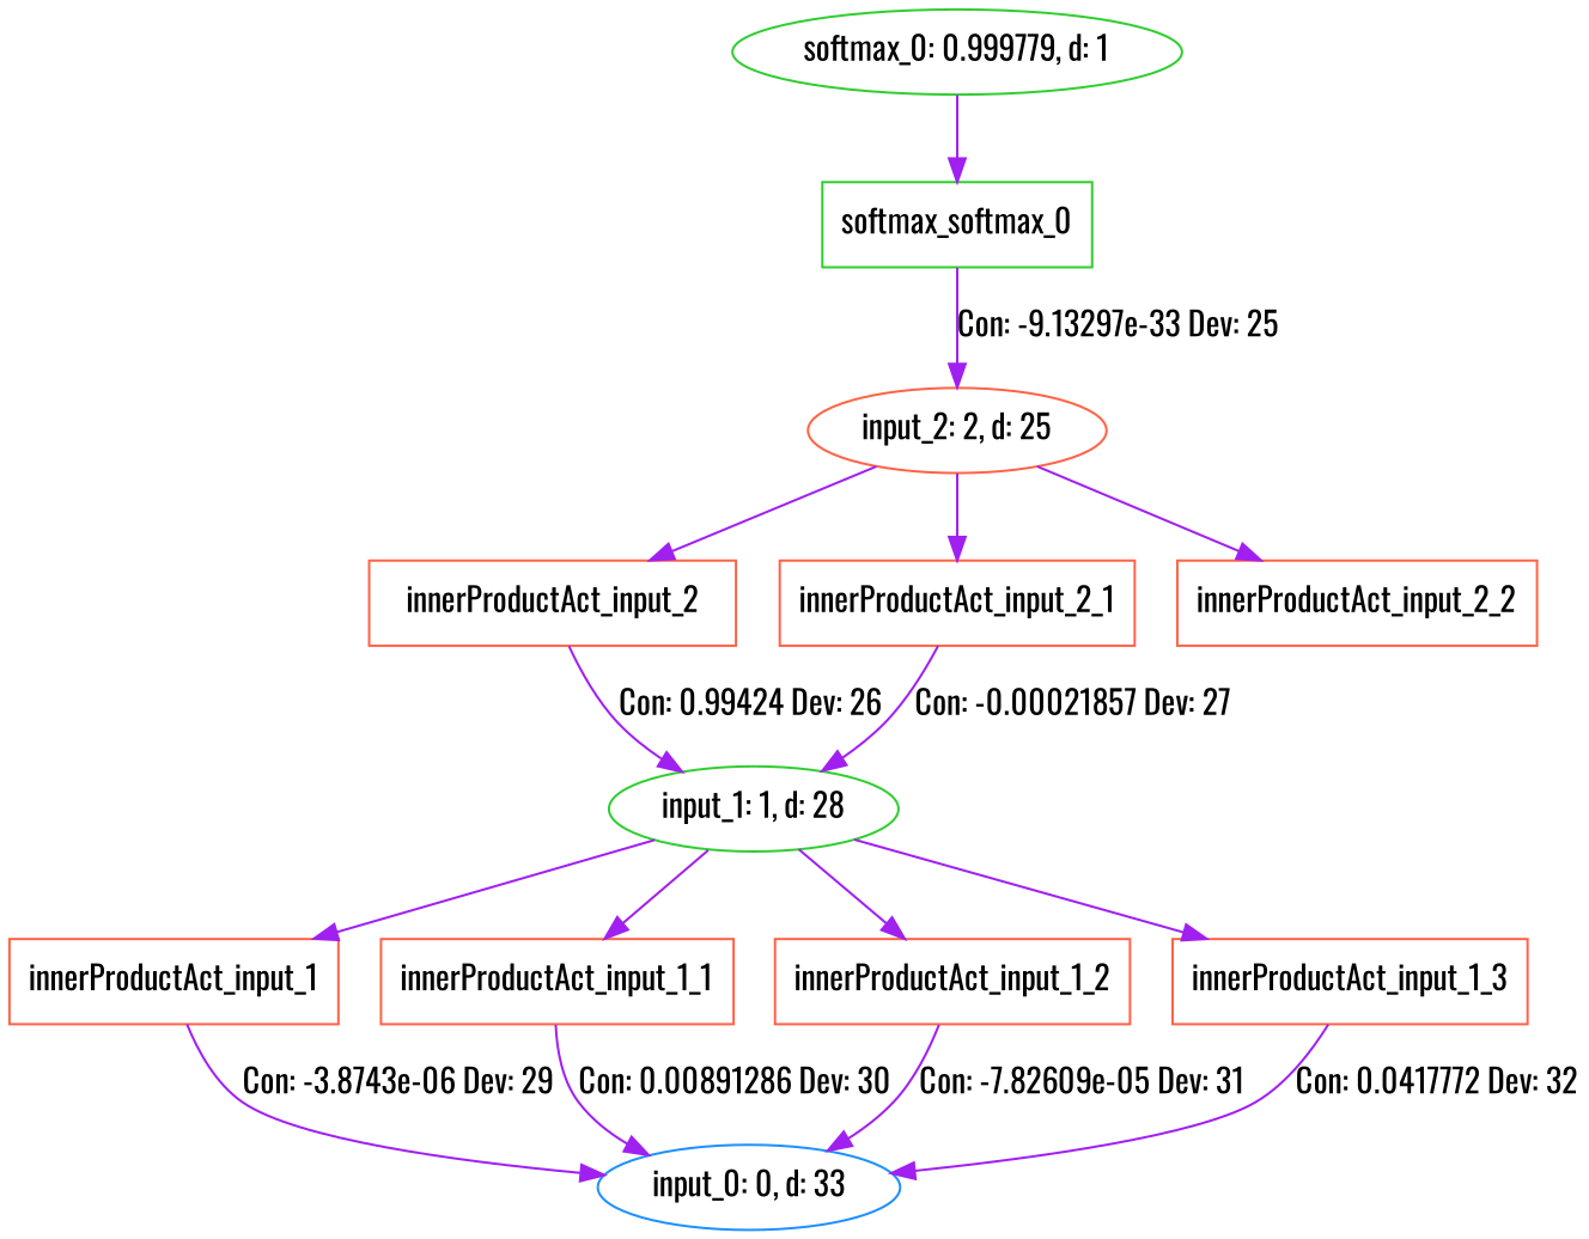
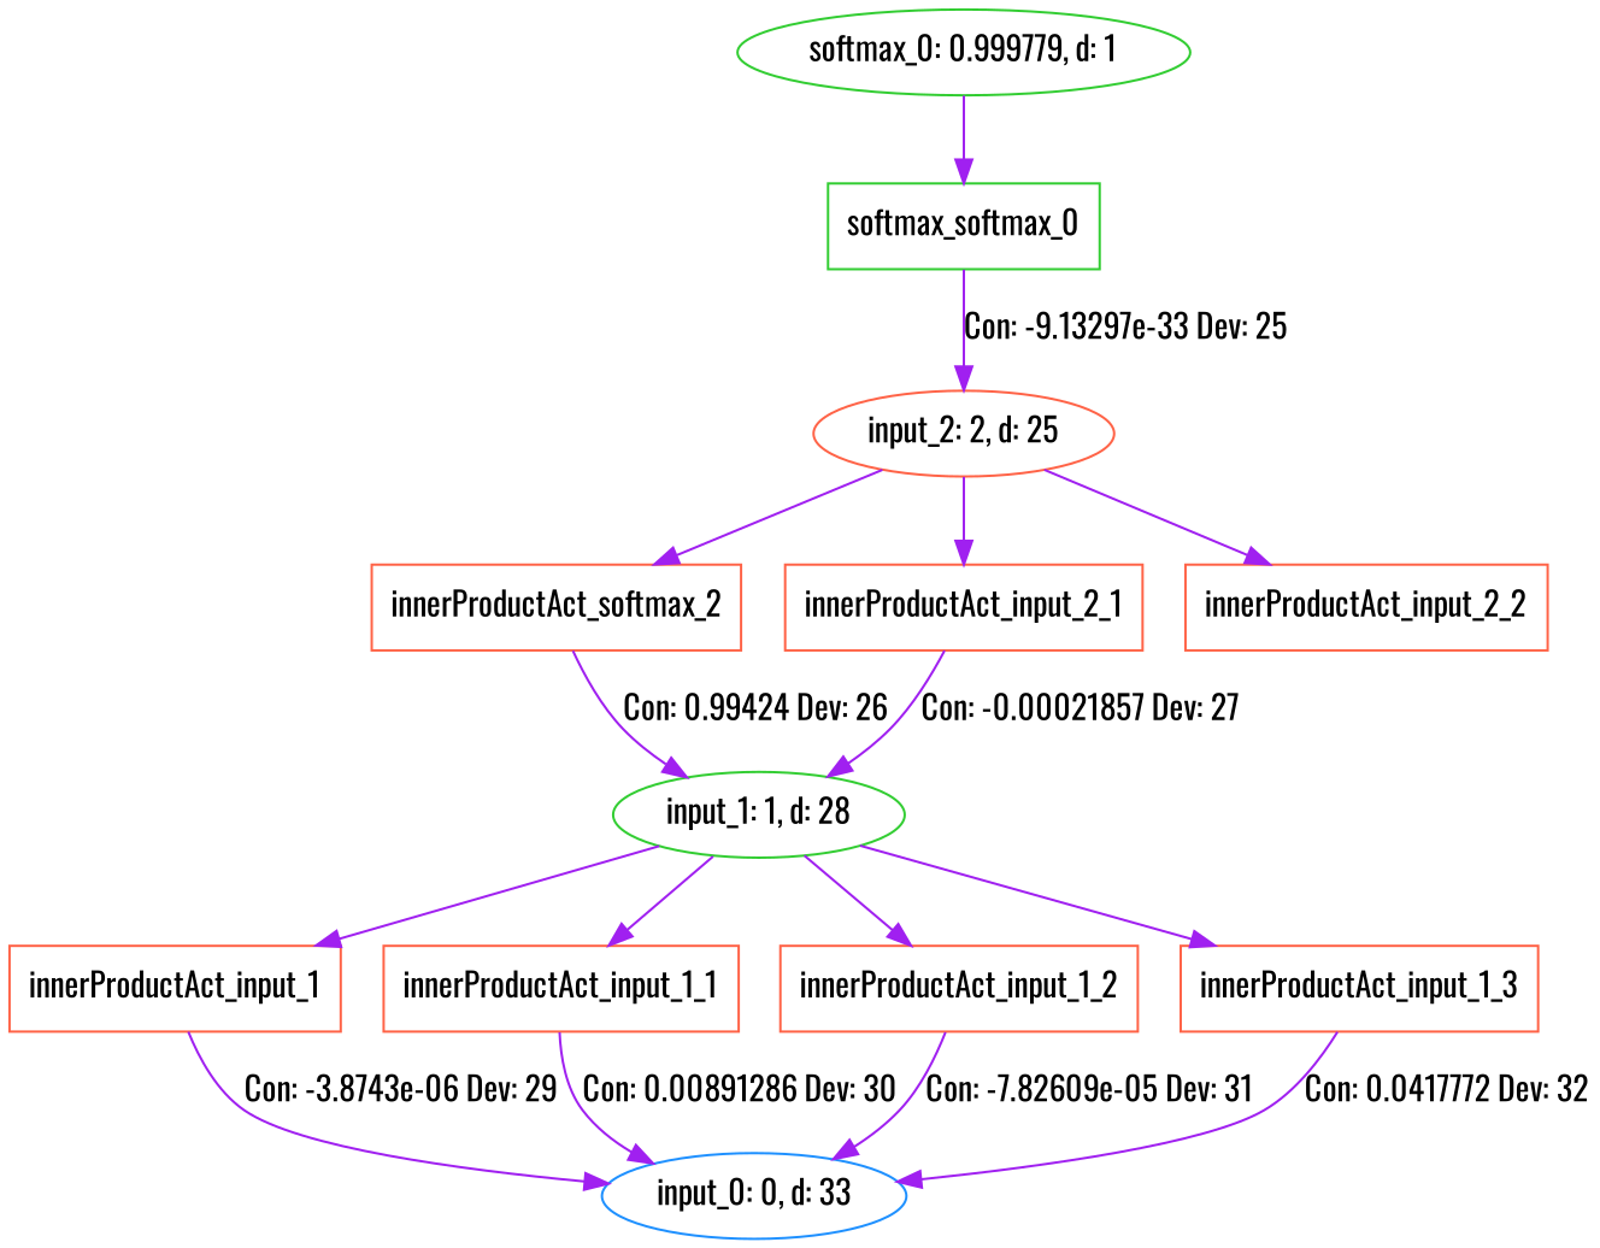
  digraph {
    fontname=Oswald
    node [color=tomato fontname=Oswald shape=box]
    edge [color=purple fontname=Oswald]
    n1 [color=limegreen label="softmax_0: 0.999779, d: 1" shape=oval]
    n2 [color=limegreen label=softmax_softmax_0]
    n3 [label="input_2: 2, d: 25" shape=oval]
-   n4 [label=innerProductAct_input_2]
+   n4 [label=innerProductAct_softmax_2]
    n5 [label=innerProductAct_input_2_1]
    n6 [label=innerProductAct_input_2_2]
    n7 [color=limegreen label="input_1: 1, d: 28" shape=oval]
    n8 [label=innerProductAct_input_1]
    n9 [label=innerProductAct_input_1_1]
    n10 [label=innerProductAct_input_1_2]
    n11 [label=innerProductAct_input_1_3]
    n12 [color=dodgerblue label="input_0: 0, d: 33" shape=oval]
    n1 -> n2
    n2 -> n3 [label="Con: -9.13297e-33 Dev: 25"]
    n3 -> n4
    n3 -> n5
    n3 -> n6
    n4 -> n7 [label="Con: 0.99424 Dev: 26"]
    n5 -> n7 [label="Con: -0.00021857 Dev: 27"]
    n7 -> n8
    n7 -> n9
    n7 -> n10
    n7 -> n11
    n8 -> n12 [label="Con: -3.8743e-06 Dev: 29"]
    n9 -> n12 [label="Con: 0.00891286 Dev: 30"]
    n10 -> n12 [label="Con: -7.82609e-05 Dev: 31"]
    n11 -> n12 [label="Con: 0.0417772 Dev: 32"]
  }
